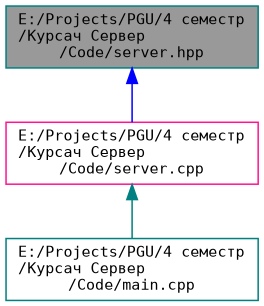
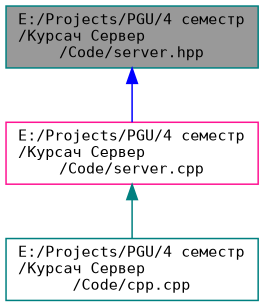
  digraph {
    fontname="DejaVu Sans Mono"
    node [color=teal fillcolor=white fontname="DejaVu Sans Mono" fontsize=10 shape=box style=filled]
    edge [dir=back fontname="DejaVu Sans Mono" fontsize=10 labelfontname=Helvetica labelfontsize=10 style=solid]
    n1 [fillcolor=grey60 fontcolor=black height=0.2 label="E:/Projects/PGU/4 семестр\l/Курсач Сервер\l/Code/server.hpp" width=0.4]
    n2 [color=deeppink height=0.2 label="E:/Projects/PGU/4 семестр\l/Курсач Сервер\l/Code/server.cpp" width=0.4]
-   n3 [height=0.2 label="E:/Projects/PGU/4 семестр\l/Курсач Сервер\l/Code/main.cpp" width=0.4]
+   n3 [height=0.2 label="E:/Projects/PGU/4 семестр\l/Курсач Сервер\l/Code/cpp.cpp" width=0.4]
    n1 -> n2 [color=blue]
    n2 -> n3 [color=teal]
  }
